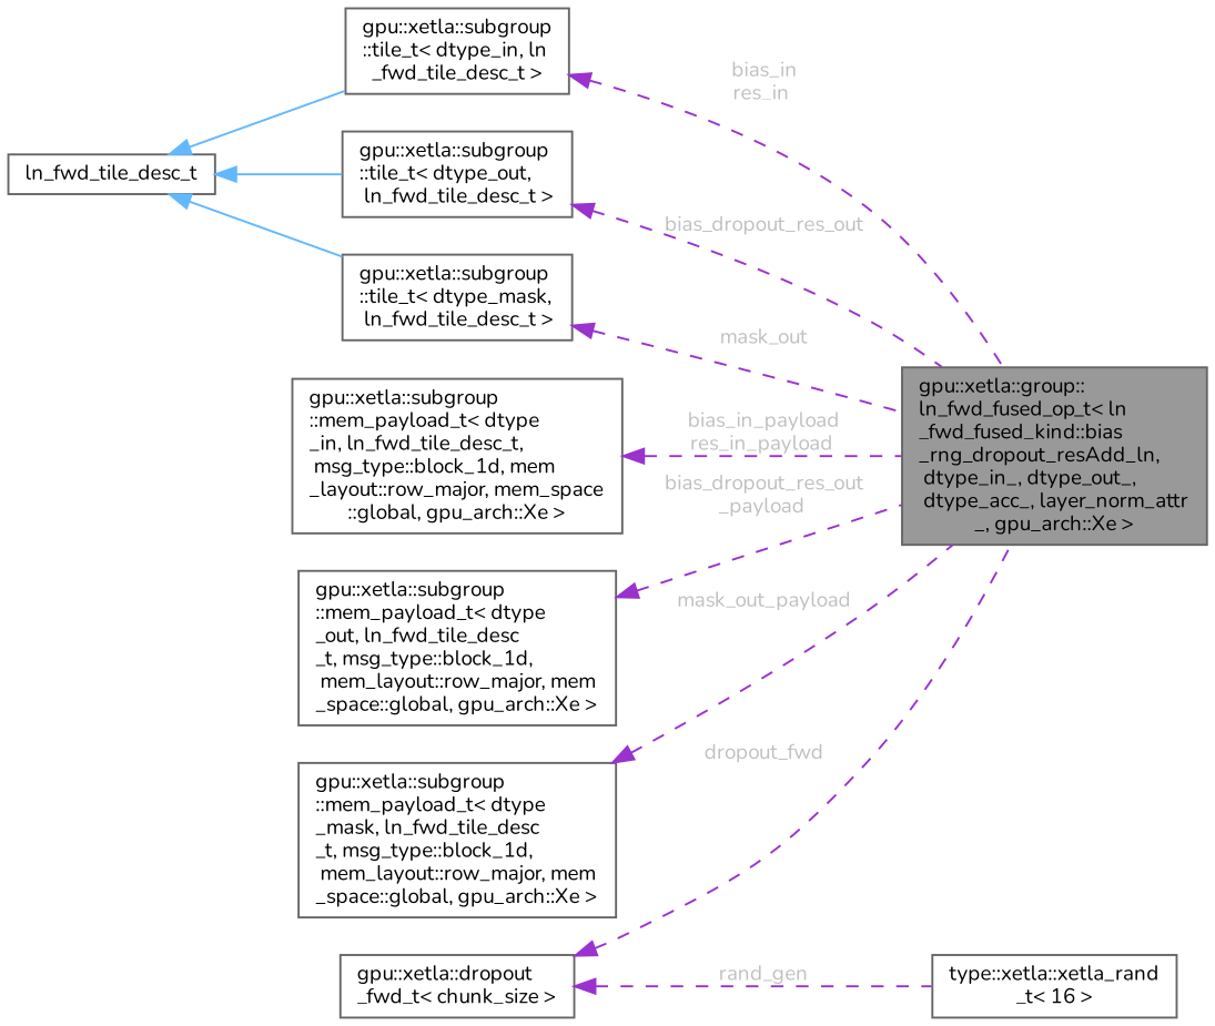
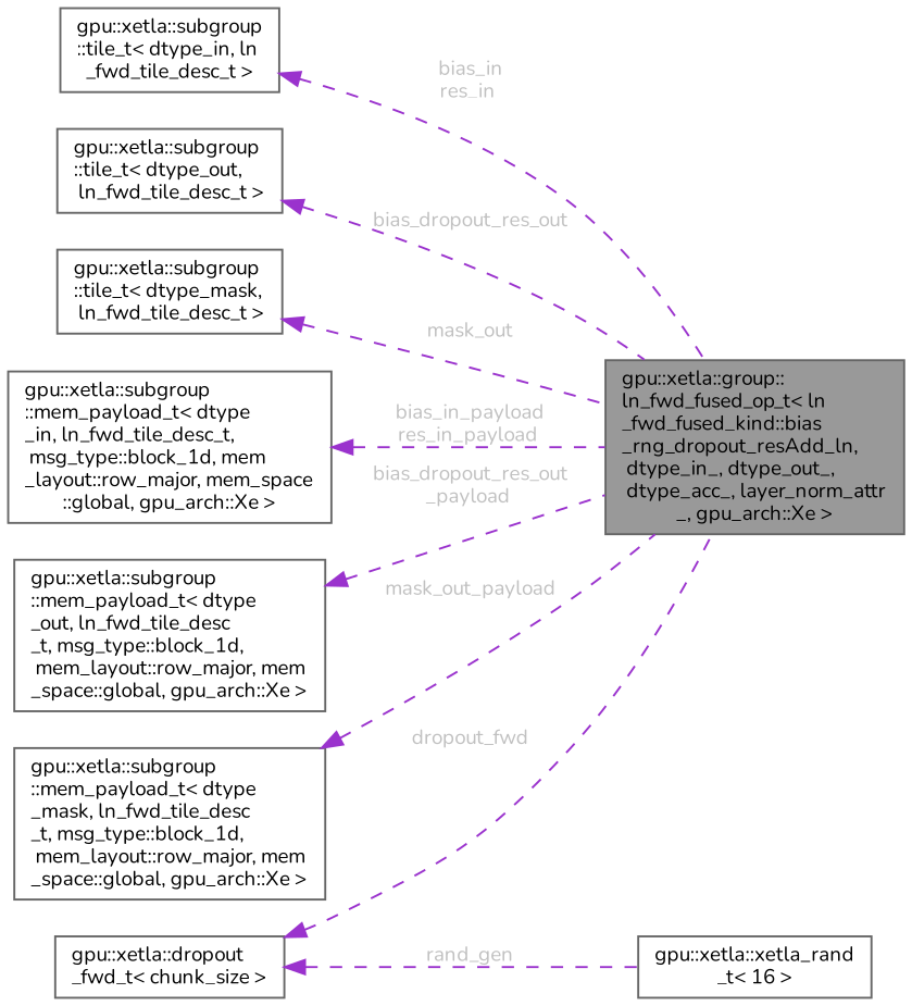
  digraph {
    fontname=Nunito
    rankdir=LR
    node [color=gray40 fillcolor=white fontname=Nunito fontsize=10 shape=box style=filled]
    edge [color=darkorchid3 dir=back fontcolor=grey fontname=Nunito fontsize=10 labelfontname=Helvetica labelfontsize=10 style=dashed]
    n1 [fillcolor=grey60 fontcolor=black height=0.2 label="gpu::xetla::group::\lln_fwd_fused_op_t\< ln\l_fwd_fused_kind::bias\l_rng_dropout_resAdd_ln,\l dtype_in_, dtype_out_,\l dtype_acc_, layer_norm_attr\l_, gpu_arch::Xe \>" width=0.4]
    n2 [height=0.2 label="gpu::xetla::subgroup\l::tile_t\< dtype_in, ln\l_fwd_tile_desc_t \>" width=0.4]
-   n3 [height=0.2 label=ln_fwd_tile_desc_t width=0.4]
    n4 [height=0.2 label="gpu::xetla::subgroup\l::tile_t\< dtype_out,\l ln_fwd_tile_desc_t \>" width=0.4]
    n5 [height=0.2 label="gpu::xetla::subgroup\l::tile_t\< dtype_mask,\l ln_fwd_tile_desc_t \>" width=0.4]
    n6 [height=0.2 label="gpu::xetla::subgroup\l::mem_payload_t\< dtype\l_in, ln_fwd_tile_desc_t,\l msg_type::block_1d, mem\l_layout::row_major, mem_space\l::global, gpu_arch::Xe \>" width=0.4]
    n7 [height=0.2 label="gpu::xetla::subgroup\l::mem_payload_t\< dtype\l_out, ln_fwd_tile_desc\l_t, msg_type::block_1d,\l mem_layout::row_major, mem\l_space::global, gpu_arch::Xe \>" width=0.4]
    n8 [height=0.2 label="gpu::xetla::subgroup\l::mem_payload_t\< dtype\l_mask, ln_fwd_tile_desc\l_t, msg_type::block_1d,\l mem_layout::row_major, mem\l_space::global, gpu_arch::Xe \>" width=0.4]
    n9 [height=0.2 label="gpu::xetla::dropout\l_fwd_t\< chunk_size \>" width=0.4]
-   n10 [height=0.2 label="type::xetla::xetla_rand\l_t\< 16 \>" width=0.4]
+   n10 [height=0.2 label="gpu::xetla::xetla_rand\l_t\< 16 \>" width=0.4]
    n2 -> n1 [label=" bias_in\nres_in"]
-   n3 -> n2 [color=steelblue1 style=solid fontcolor=""]
-   n3 -> n4 [color=steelblue1 style=solid fontcolor=""]
-   n3 -> n5 [color=steelblue1 style=solid fontcolor=""]
    n4 -> n1 [label=" bias_dropout_res_out"]
    n5 -> n1 [label=" mask_out"]
    n6 -> n1 [label=" bias_in_payload\nres_in_payload"]
    n7 -> n1 [label=" bias_dropout_res_out\l_payload"]
    n8 -> n1 [label=" mask_out_payload"]
    n9 -> n1 [label=" dropout_fwd"]
    n9 -> n10 [label=" rand_gen"]
  }
